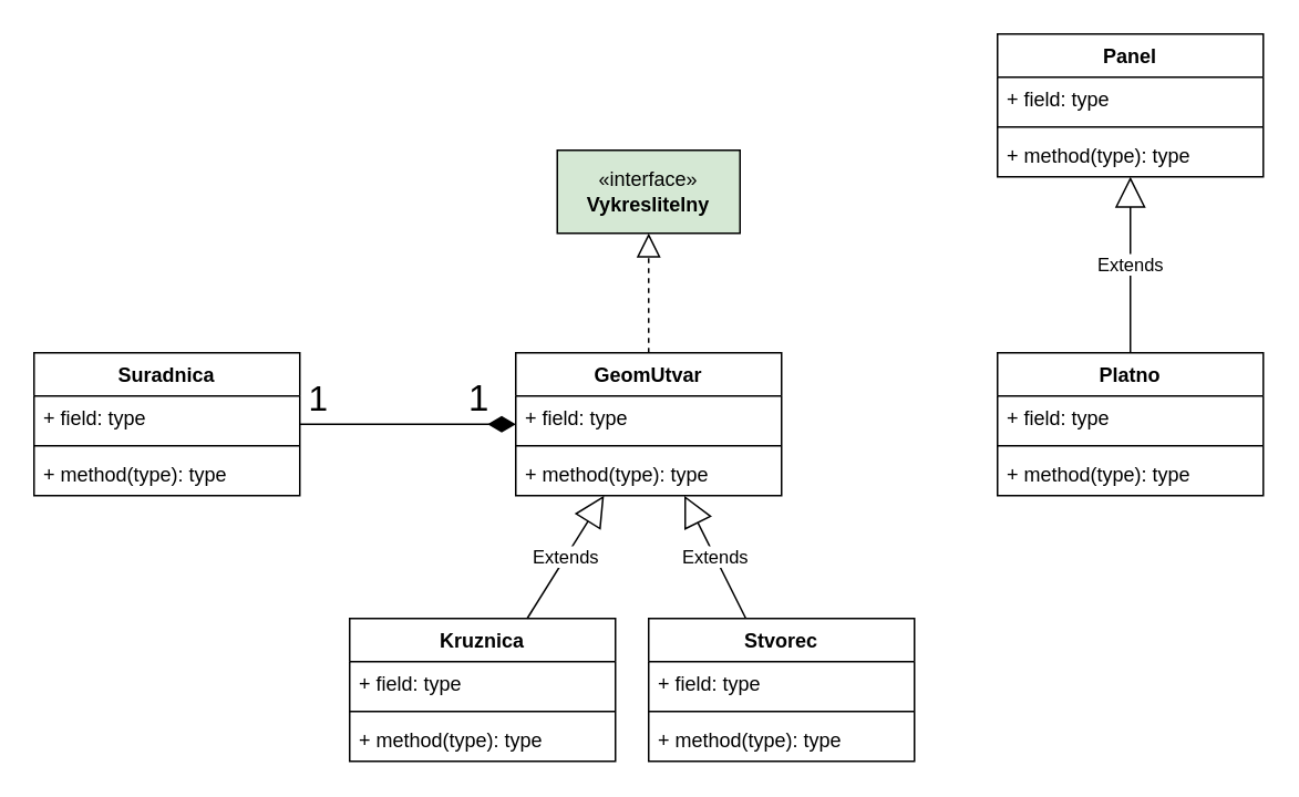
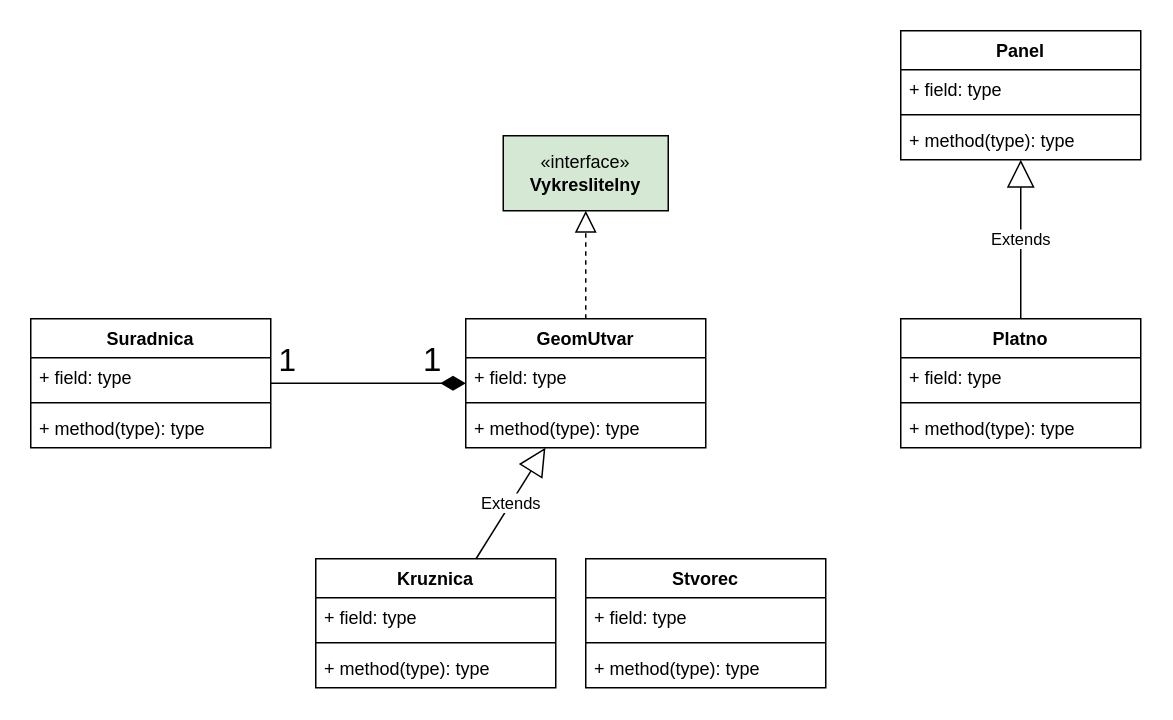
  <mxCell id="0" />
  <mxCell id="1" parent="0" />
  <mxCell id="2" value="GeomUtvar" style="swimlane;fontStyle=1;align=center;verticalAlign=top;childLayout=stackLayout;horizontal=1;startSize=26;horizontalStack=0;resizeParent=1;resizeParentMax=0;resizeLast=0;collapsible=1;marginBottom=0;whiteSpace=wrap;html=1;" vertex="1" parent="1"><mxGeometry x="310" y="212" width="160" height="86" as="geometry"><mxRectangle x="590" y="650" width="100" height="30" as="alternateBounds" /></mxGeometry></mxCell>
  <mxCell id="3" value="+ field: type" style="text;strokeColor=none;fillColor=none;align=left;verticalAlign=top;spacingLeft=4;spacingRight=4;overflow=hidden;rotatable=0;points=[[0,0.5],[1,0.5]];portConstraint=eastwest;whiteSpace=wrap;html=1;" vertex="1" parent="2"><mxGeometry y="26" width="160" height="26" as="geometry" /></mxCell>
  <mxCell id="4" value="" style="line;strokeWidth=1;fillColor=none;align=left;verticalAlign=middle;spacingTop=-1;spacingLeft=3;spacingRight=3;rotatable=0;labelPosition=right;points=[];portConstraint=eastwest;strokeColor=inherit;" vertex="1" parent="2"><mxGeometry y="52" width="160" height="8" as="geometry" /></mxCell>
  <mxCell id="5" value="+ method(type): type" style="text;strokeColor=none;fillColor=none;align=left;verticalAlign=top;spacingLeft=4;spacingRight=4;overflow=hidden;rotatable=0;points=[[0,0.5],[1,0.5]];portConstraint=eastwest;whiteSpace=wrap;html=1;" vertex="1" parent="2"><mxGeometry y="60" width="160" height="26" as="geometry" /></mxCell>
  <mxCell id="6" value="«interface»&lt;br&gt;&lt;b&gt;Vykreslitelny&lt;/b&gt;" style="html=1;whiteSpace=wrap;fillColor=#d5e8d4;" vertex="1" parent="1"><mxGeometry x="335" y="90" width="110" height="50" as="geometry" /></mxCell>
  <mxCell id="7" value="Suradnica" style="swimlane;fontStyle=1;align=center;verticalAlign=top;childLayout=stackLayout;horizontal=1;startSize=26;horizontalStack=0;resizeParent=1;resizeParentMax=0;resizeLast=0;collapsible=1;marginBottom=0;whiteSpace=wrap;html=1;" vertex="1" parent="1"><mxGeometry x="20" y="212" width="160" height="86" as="geometry" /></mxCell>
  <mxCell id="8" value="+ field: type" style="text;strokeColor=none;fillColor=none;align=left;verticalAlign=top;spacingLeft=4;spacingRight=4;overflow=hidden;rotatable=0;points=[[0,0.5],[1,0.5]];portConstraint=eastwest;whiteSpace=wrap;html=1;" vertex="1" parent="7"><mxGeometry y="26" width="160" height="26" as="geometry" /></mxCell>
  <mxCell id="9" value="" style="line;strokeWidth=1;fillColor=none;align=left;verticalAlign=middle;spacingTop=-1;spacingLeft=3;spacingRight=3;rotatable=0;labelPosition=right;points=[];portConstraint=eastwest;strokeColor=inherit;" vertex="1" parent="7"><mxGeometry y="52" width="160" height="8" as="geometry" /></mxCell>
  <mxCell id="10" value="+ method(type): type" style="text;strokeColor=none;fillColor=none;align=left;verticalAlign=top;spacingLeft=4;spacingRight=4;overflow=hidden;rotatable=0;points=[[0,0.5],[1,0.5]];portConstraint=eastwest;whiteSpace=wrap;html=1;" vertex="1" parent="7"><mxGeometry y="60" width="160" height="26" as="geometry" /></mxCell>
  <mxCell id="11" value="Kruznica" style="swimlane;fontStyle=1;align=center;verticalAlign=top;childLayout=stackLayout;horizontal=1;startSize=26;horizontalStack=0;resizeParent=1;resizeParentMax=0;resizeLast=0;collapsible=1;marginBottom=0;whiteSpace=wrap;html=1;" vertex="1" parent="1"><mxGeometry x="210" y="372" width="160" height="86" as="geometry" /></mxCell>
  <mxCell id="12" value="+ field: type" style="text;strokeColor=none;fillColor=none;align=left;verticalAlign=top;spacingLeft=4;spacingRight=4;overflow=hidden;rotatable=0;points=[[0,0.5],[1,0.5]];portConstraint=eastwest;whiteSpace=wrap;html=1;" vertex="1" parent="11"><mxGeometry y="26" width="160" height="26" as="geometry" /></mxCell>
  <mxCell id="13" value="" style="line;strokeWidth=1;fillColor=none;align=left;verticalAlign=middle;spacingTop=-1;spacingLeft=3;spacingRight=3;rotatable=0;labelPosition=right;points=[];portConstraint=eastwest;strokeColor=inherit;" vertex="1" parent="11"><mxGeometry y="52" width="160" height="8" as="geometry" /></mxCell>
  <mxCell id="14" value="+ method(type): type" style="text;strokeColor=none;fillColor=none;align=left;verticalAlign=top;spacingLeft=4;spacingRight=4;overflow=hidden;rotatable=0;points=[[0,0.5],[1,0.5]];portConstraint=eastwest;whiteSpace=wrap;html=1;" vertex="1" parent="11"><mxGeometry y="60" width="160" height="26" as="geometry" /></mxCell>
  <mxCell id="15" value="Stvorec" style="swimlane;fontStyle=1;align=center;verticalAlign=top;childLayout=stackLayout;horizontal=1;startSize=26;horizontalStack=0;resizeParent=1;resizeParentMax=0;resizeLast=0;collapsible=1;marginBottom=0;whiteSpace=wrap;html=1;" vertex="1" parent="1"><mxGeometry x="390" y="372" width="160" height="86" as="geometry" /></mxCell>
  <mxCell id="16" value="+ field: type" style="text;strokeColor=none;fillColor=none;align=left;verticalAlign=top;spacingLeft=4;spacingRight=4;overflow=hidden;rotatable=0;points=[[0,0.5],[1,0.5]];portConstraint=eastwest;whiteSpace=wrap;html=1;" vertex="1" parent="15"><mxGeometry y="26" width="160" height="26" as="geometry" /></mxCell>
  <mxCell id="17" value="" style="line;strokeWidth=1;fillColor=none;align=left;verticalAlign=middle;spacingTop=-1;spacingLeft=3;spacingRight=3;rotatable=0;labelPosition=right;points=[];portConstraint=eastwest;strokeColor=inherit;" vertex="1" parent="15"><mxGeometry y="52" width="160" height="8" as="geometry" /></mxCell>
  <mxCell id="18" value="+ method(type): type" style="text;strokeColor=none;fillColor=none;align=left;verticalAlign=top;spacingLeft=4;spacingRight=4;overflow=hidden;rotatable=0;points=[[0,0.5],[1,0.5]];portConstraint=eastwest;whiteSpace=wrap;html=1;" vertex="1" parent="15"><mxGeometry y="60" width="160" height="26" as="geometry" /></mxCell>
  <mxCell id="19" value="Panel" style="swimlane;fontStyle=1;align=center;verticalAlign=top;childLayout=stackLayout;horizontal=1;startSize=26;horizontalStack=0;resizeParent=1;resizeParentMax=0;resizeLast=0;collapsible=1;marginBottom=0;whiteSpace=wrap;html=1;" vertex="1" parent="1"><mxGeometry x="600" y="20" width="160" height="86" as="geometry" /></mxCell>
  <mxCell id="20" value="+ field: type" style="text;strokeColor=none;fillColor=none;align=left;verticalAlign=top;spacingLeft=4;spacingRight=4;overflow=hidden;rotatable=0;points=[[0,0.5],[1,0.5]];portConstraint=eastwest;whiteSpace=wrap;html=1;" vertex="1" parent="19"><mxGeometry y="26" width="160" height="26" as="geometry" /></mxCell>
  <mxCell id="21" value="" style="line;strokeWidth=1;fillColor=none;align=left;verticalAlign=middle;spacingTop=-1;spacingLeft=3;spacingRight=3;rotatable=0;labelPosition=right;points=[];portConstraint=eastwest;strokeColor=inherit;" vertex="1" parent="19"><mxGeometry y="52" width="160" height="8" as="geometry" /></mxCell>
  <mxCell id="22" value="+ method(type): type" style="text;strokeColor=none;fillColor=none;align=left;verticalAlign=top;spacingLeft=4;spacingRight=4;overflow=hidden;rotatable=0;points=[[0,0.5],[1,0.5]];portConstraint=eastwest;whiteSpace=wrap;html=1;" vertex="1" parent="19"><mxGeometry y="60" width="160" height="26" as="geometry" /></mxCell>
  <mxCell id="23" value="&lt;div&gt;Platno&lt;/div&gt;&lt;div&gt;&lt;br&gt;&lt;/div&gt;" style="swimlane;fontStyle=1;align=center;verticalAlign=top;childLayout=stackLayout;horizontal=1;startSize=26;horizontalStack=0;resizeParent=1;resizeParentMax=0;resizeLast=0;collapsible=1;marginBottom=0;whiteSpace=wrap;html=1;" vertex="1" parent="1"><mxGeometry x="600" y="212" width="160" height="86" as="geometry" /></mxCell>
  <mxCell id="24" value="+ field: type" style="text;strokeColor=none;fillColor=none;align=left;verticalAlign=top;spacingLeft=4;spacingRight=4;overflow=hidden;rotatable=0;points=[[0,0.5],[1,0.5]];portConstraint=eastwest;whiteSpace=wrap;html=1;" vertex="1" parent="23"><mxGeometry y="26" width="160" height="26" as="geometry" /></mxCell>
  <mxCell id="25" value="" style="line;strokeWidth=1;fillColor=none;align=left;verticalAlign=middle;spacingTop=-1;spacingLeft=3;spacingRight=3;rotatable=0;labelPosition=right;points=[];portConstraint=eastwest;strokeColor=inherit;" vertex="1" parent="23"><mxGeometry y="52" width="160" height="8" as="geometry" /></mxCell>
  <mxCell id="26" value="+ method(type): type" style="text;strokeColor=none;fillColor=none;align=left;verticalAlign=top;spacingLeft=4;spacingRight=4;overflow=hidden;rotatable=0;points=[[0,0.5],[1,0.5]];portConstraint=eastwest;whiteSpace=wrap;html=1;" vertex="1" parent="23"><mxGeometry y="60" width="160" height="26" as="geometry" /></mxCell>
- <mxCell id="27" value="Extends" style="endArrow=block;endSize=16;endFill=0;html=1;rounded=0;" edge="1" parent="1" source="15" target="2"><mxGeometry width="160" relative="1" as="geometry"><mxPoint x="200" y="-98" as="sourcePoint" /><mxPoint x="360" y="-98" as="targetPoint" /></mxGeometry></mxCell>
  <mxCell id="28" value="Extends" style="endArrow=block;endSize=16;endFill=0;html=1;rounded=0;" edge="1" parent="1" source="11" target="2"><mxGeometry width="160" relative="1" as="geometry"><mxPoint x="200" y="-58" as="sourcePoint" /><mxPoint x="360" y="-58" as="targetPoint" /></mxGeometry></mxCell>
  <mxCell id="29" value="" style="endArrow=block;dashed=1;endFill=0;endSize=12;html=1;rounded=0;" edge="1" parent="1" source="2" target="6"><mxGeometry width="160" relative="1" as="geometry"><mxPoint x="210" y="182" as="sourcePoint" /><mxPoint x="370" y="182" as="targetPoint" /></mxGeometry></mxCell>
  <mxCell id="30" value="Extends" style="endArrow=block;endSize=16;endFill=0;html=1;rounded=0;" edge="1" parent="1" source="23" target="19"><mxGeometry width="160" relative="1" as="geometry"><mxPoint x="390" y="230" as="sourcePoint" /><mxPoint x="550" y="230" as="targetPoint" /></mxGeometry></mxCell>
  <mxCell id="31" value="1" style="endArrow=none;html=1;endSize=12;startArrow=diamondThin;startSize=14;startFill=1;edgeStyle=orthogonalEdgeStyle;align=left;verticalAlign=bottom;rounded=0;strokeColor=default;endFill=0;fontSize=22;" edge="1" parent="1" source="2" target="7"><mxGeometry x="-0.538" relative="1" as="geometry"><mxPoint x="340" y="200" as="sourcePoint" /><mxPoint x="500" y="200" as="targetPoint" /><mxPoint as="offset" /></mxGeometry></mxCell>
  <mxCell id="32" value="1" style="edgeLabel;html=1;align=center;verticalAlign=middle;resizable=0;points=[];fontSize=21;" vertex="1" connectable="0" parent="31"><mxGeometry x="0.692" y="-1" relative="1" as="geometry"><mxPoint x="-10" y="-16" as="offset" /></mxGeometry></mxCell>
